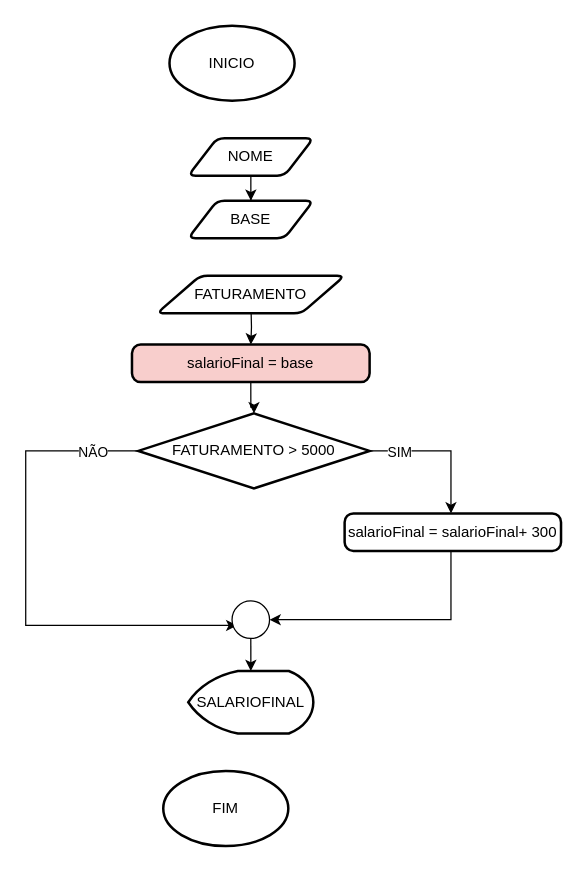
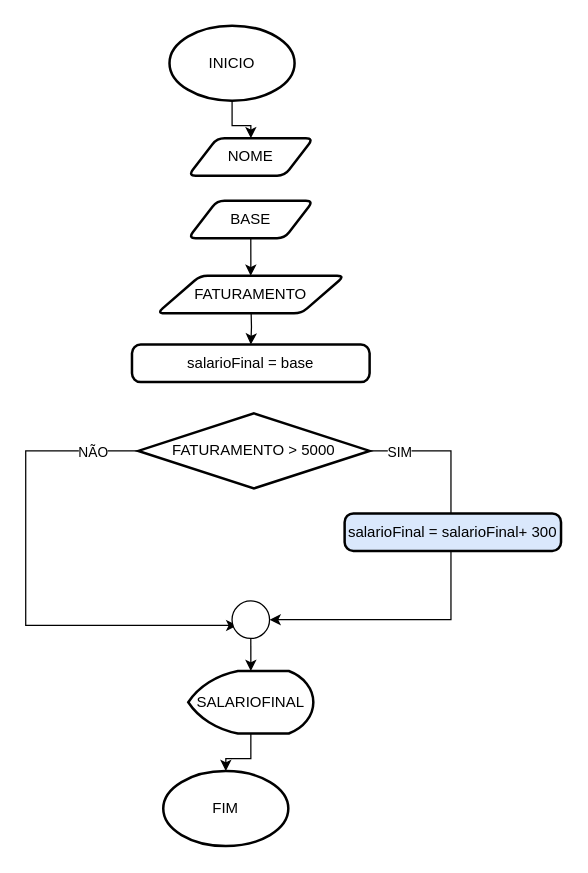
  <mxCell id="0" />
  <mxCell id="1" parent="0" />
+ <mxCell id="2" style="edgeStyle=orthogonalEdgeStyle;rounded=0;orthogonalLoop=1;jettySize=auto;html=1;" parent="1" source="3" target="6" edge="1"><mxGeometry relative="1" as="geometry" /></mxCell>
  <mxCell id="3" value="INICIO" style="strokeWidth=2;html=1;shape=mxgraph.flowchart.start_1;whiteSpace=wrap;" parent="1" vertex="1"><mxGeometry x="134.96" y="20" width="100" height="60" as="geometry" /></mxCell>
  <mxCell id="4" value="FIM" style="strokeWidth=2;html=1;shape=mxgraph.flowchart.start_1;whiteSpace=wrap;" parent="1" vertex="1"><mxGeometry x="129.96" y="616" width="100" height="60" as="geometry" /></mxCell>
- <mxCell id="5" style="edgeStyle=orthogonalEdgeStyle;rounded=0;orthogonalLoop=1;jettySize=auto;html=1;" parent="1" source="6" target="9" edge="1"><mxGeometry relative="1" as="geometry" /></mxCell>
  <mxCell id="6" value="NOME" style="shape=parallelogram;html=1;strokeWidth=2;perimeter=parallelogramPerimeter;whiteSpace=wrap;rounded=1;arcSize=12;size=0.23;" parent="1" vertex="1"><mxGeometry x="149.96" y="110" width="100" height="30" as="geometry" /></mxCell>
  <mxCell id="7" style="edgeStyle=orthogonalEdgeStyle;rounded=0;orthogonalLoop=1;jettySize=auto;html=1;" parent="1" target="10" edge="1"><mxGeometry relative="1" as="geometry"><mxPoint x="199.96" y="260" as="targetPoint" /><mxPoint x="200" y="240" as="sourcePoint" /></mxGeometry></mxCell>
+ <mxCell id="8" style="edgeStyle=orthogonalEdgeStyle;rounded=0;orthogonalLoop=1;jettySize=auto;html=1;exitX=0.5;exitY=1;exitDx=0;exitDy=0;" parent="1" source="9" target="19" edge="1"><mxGeometry relative="1" as="geometry" /></mxCell>
  <mxCell id="9" value="BASE" style="shape=parallelogram;html=1;strokeWidth=2;perimeter=parallelogramPerimeter;whiteSpace=wrap;rounded=1;arcSize=12;size=0.23;" parent="1" vertex="1"><mxGeometry x="149.96" y="160" width="100" height="30" as="geometry" /></mxCell>
- <mxCell id="10" value="salarioFinal = base" style="rounded=1;whiteSpace=wrap;html=1;absoluteArcSize=1;arcSize=14;strokeWidth=2;fillColor=#f8cecc;" parent="1" vertex="1"><mxGeometry x="104.96" y="275" width="190" height="30" as="geometry" /></mxCell>
- <mxCell id="11" style="edgeStyle=orthogonalEdgeStyle;rounded=0;orthogonalLoop=1;jettySize=auto;html=1;exitX=0.5;exitY=1;exitDx=0;exitDy=0;" parent="1" source="10" target="16" edge="1"><mxGeometry relative="1" as="geometry"><mxPoint x="199.96" y="335" as="targetPoint" /></mxGeometry></mxCell>
- <mxCell id="12" style="edgeStyle=orthogonalEdgeStyle;rounded=0;orthogonalLoop=1;jettySize=auto;html=1;" parent="1" source="16" target="21" edge="1"><mxGeometry relative="1" as="geometry"><mxPoint x="340" y="410" as="targetPoint" /><Array as="points"><mxPoint x="360" y="360" /></Array></mxGeometry></mxCell>
+ <mxCell id="10" value="salarioFinal = base" style="rounded=1;whiteSpace=wrap;html=1;absoluteArcSize=1;arcSize=14;strokeWidth=2;" parent="1" vertex="1"><mxGeometry x="104.96" y="275" width="190" height="30" as="geometry" /></mxCell>
+ <mxCell id="12" style="edgeStyle=orthogonalEdgeStyle;rounded=0;orthogonalLoop=1;jettySize=auto;html=1;endArrow=none;" parent="1" source="16" target="21" edge="1"><mxGeometry relative="1" as="geometry"><mxPoint x="340" y="410" as="targetPoint" /><Array as="points"><mxPoint x="360" y="360" /></Array></mxGeometry></mxCell>
  <mxCell id="13" value="SIM" style="edgeLabel;html=1;align=center;verticalAlign=middle;resizable=0;points=[];" parent="12" vertex="1" connectable="0"><mxGeometry x="-0.722" y="3" relative="1" as="geometry"><mxPoint x="8" y="3" as="offset" /></mxGeometry></mxCell>
  <mxCell id="14" style="edgeStyle=orthogonalEdgeStyle;rounded=0;orthogonalLoop=1;jettySize=auto;html=1;entryX=0.14;entryY=0.653;entryDx=0;entryDy=0;entryPerimeter=0;exitX=0;exitY=0.5;exitDx=0;exitDy=0;exitPerimeter=0;" parent="1" source="16" target="18" edge="1"><mxGeometry relative="1" as="geometry"><Array as="points"><mxPoint x="20" y="360" /><mxPoint x="20" y="500" /></Array><mxPoint x="115" y="370" as="sourcePoint" /></mxGeometry></mxCell>
  <mxCell id="15" value="NÃO" style="edgeLabel;html=1;align=center;verticalAlign=middle;resizable=0;points=[];" parent="14" vertex="1" connectable="0"><mxGeometry x="-0.747" y="-2" relative="1" as="geometry"><mxPoint x="13" y="2" as="offset" /></mxGeometry></mxCell>
  <mxCell id="16" value="FATURAMENTO &amp;gt; 5000" style="strokeWidth=2;html=1;shape=mxgraph.flowchart.decision;whiteSpace=wrap;" parent="1" vertex="1"><mxGeometry x="110.02" y="330" width="184.94" height="60" as="geometry" /></mxCell>
  <mxCell id="17" style="edgeStyle=orthogonalEdgeStyle;rounded=0;orthogonalLoop=1;jettySize=auto;html=1;exitX=0.5;exitY=1;exitDx=0;exitDy=0;" parent="1" source="18" target="23" edge="1"><mxGeometry relative="1" as="geometry" /></mxCell>
  <mxCell id="18" value="" style="ellipse;whiteSpace=wrap;html=1;strokeWidth=1;" parent="1" vertex="1"><mxGeometry x="184.96" y="480" width="30" height="30" as="geometry" /></mxCell>
  <mxCell id="19" value="FATURAMENTO" style="shape=parallelogram;html=1;strokeWidth=2;perimeter=parallelogramPerimeter;whiteSpace=wrap;rounded=1;arcSize=12;size=0.23;" parent="1" vertex="1"><mxGeometry x="124.94" y="220" width="150.04" height="30" as="geometry" /></mxCell>
  <mxCell id="20" style="edgeStyle=orthogonalEdgeStyle;rounded=0;orthogonalLoop=1;jettySize=auto;html=1;entryX=1;entryY=0.5;entryDx=0;entryDy=0;" parent="1" source="21" target="18" edge="1"><mxGeometry relative="1" as="geometry"><Array as="points"><mxPoint x="360" y="495" /></Array></mxGeometry></mxCell>
- <mxCell id="21" value="salarioFinal = salarioFinal+ 300" style="rounded=1;whiteSpace=wrap;html=1;absoluteArcSize=1;arcSize=14;strokeWidth=2;" parent="1" vertex="1"><mxGeometry x="274.98" y="410" width="173.02" height="30" as="geometry" /></mxCell>
+ <mxCell id="21" value="salarioFinal = salarioFinal+ 300" style="rounded=1;whiteSpace=wrap;html=1;absoluteArcSize=1;arcSize=14;strokeWidth=2;fillColor=#dae8fc;" parent="1" vertex="1"><mxGeometry x="274.98" y="410" width="173.02" height="30" as="geometry" /></mxCell>
+ <mxCell id="22" style="edgeStyle=orthogonalEdgeStyle;rounded=0;orthogonalLoop=1;jettySize=auto;html=1;" parent="1" source="23" target="4" edge="1"><mxGeometry relative="1" as="geometry" /></mxCell>
  <mxCell id="23" value="SALARIOFINAL" style="strokeWidth=2;html=1;shape=mxgraph.flowchart.display;whiteSpace=wrap;" parent="1" vertex="1"><mxGeometry x="149.96" y="536" width="100" height="50" as="geometry" /></mxCell>
